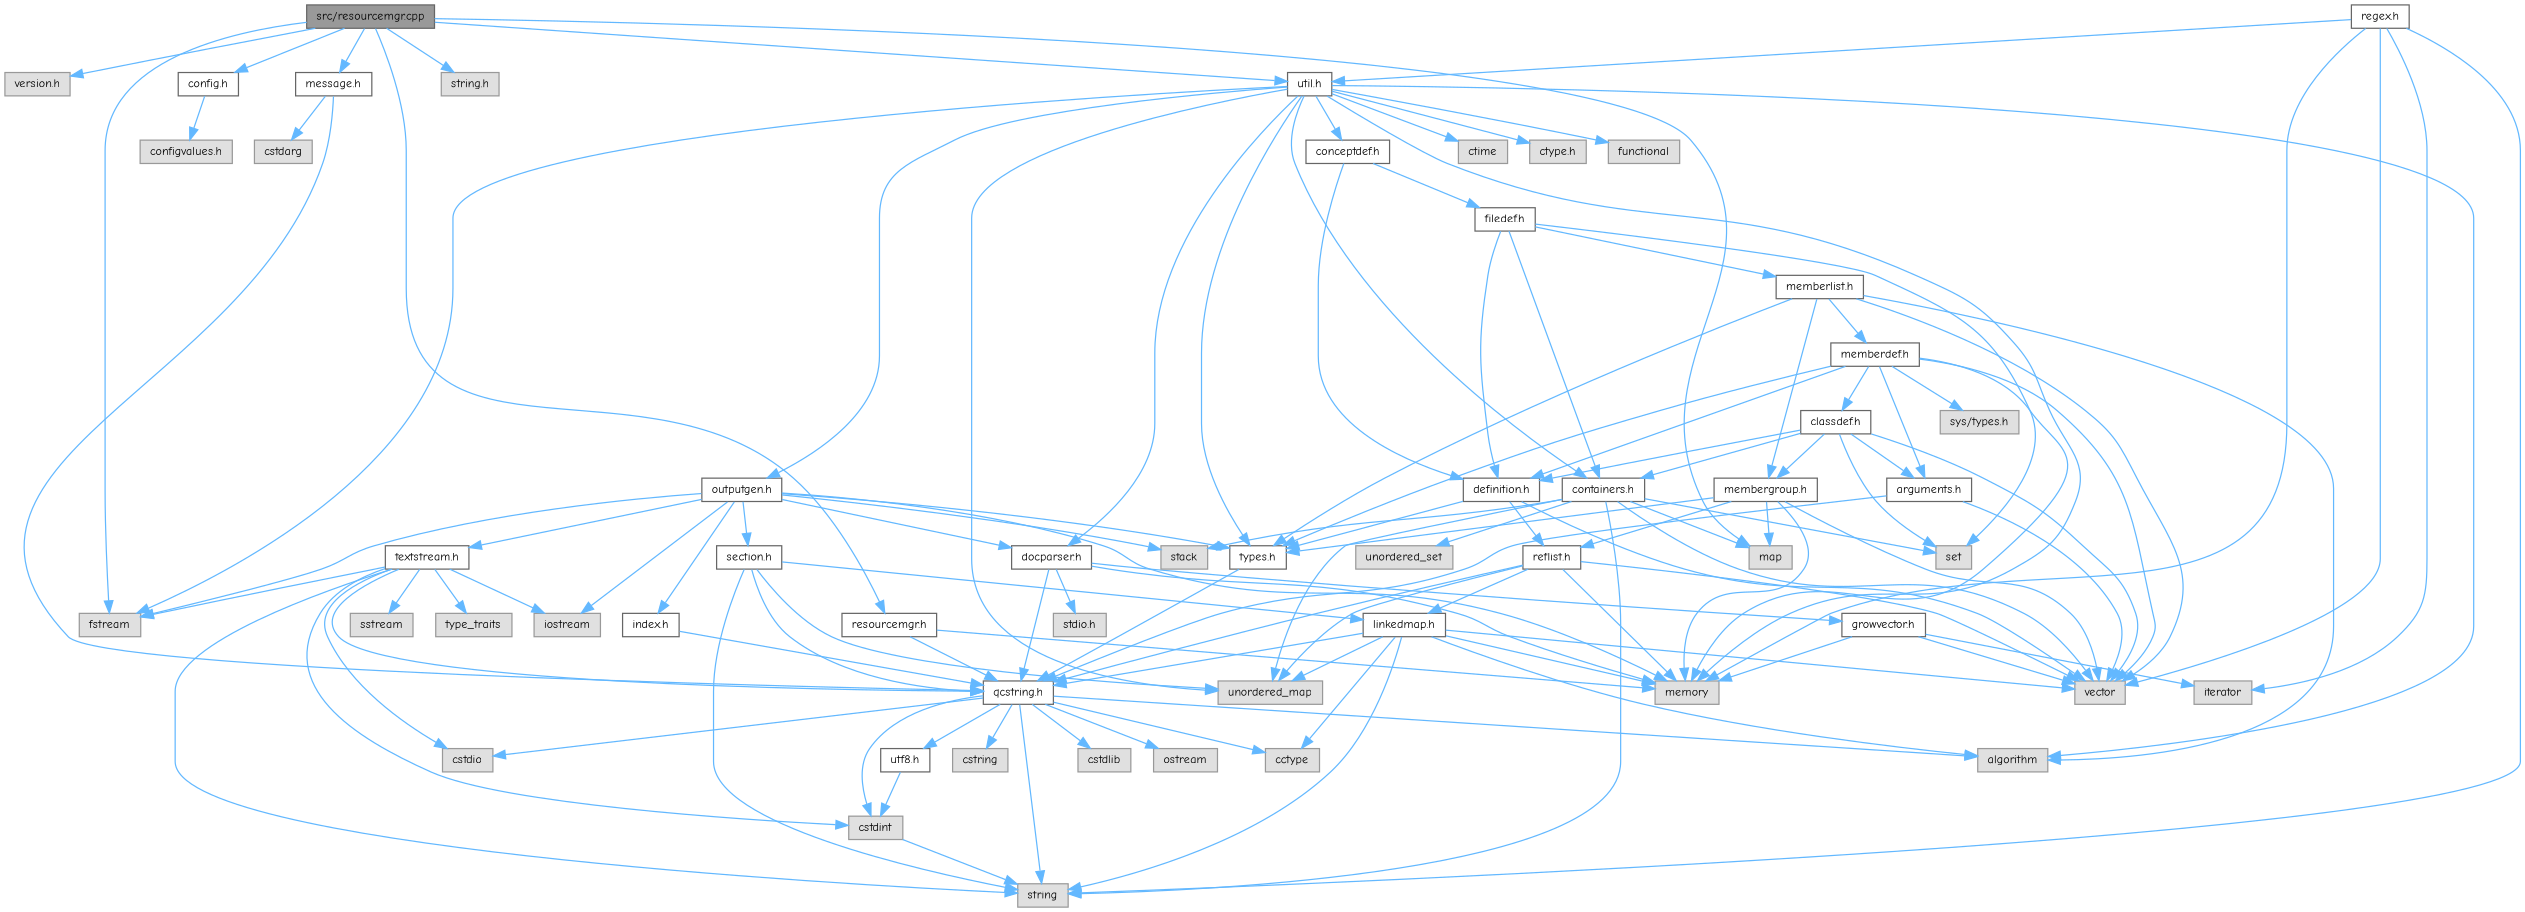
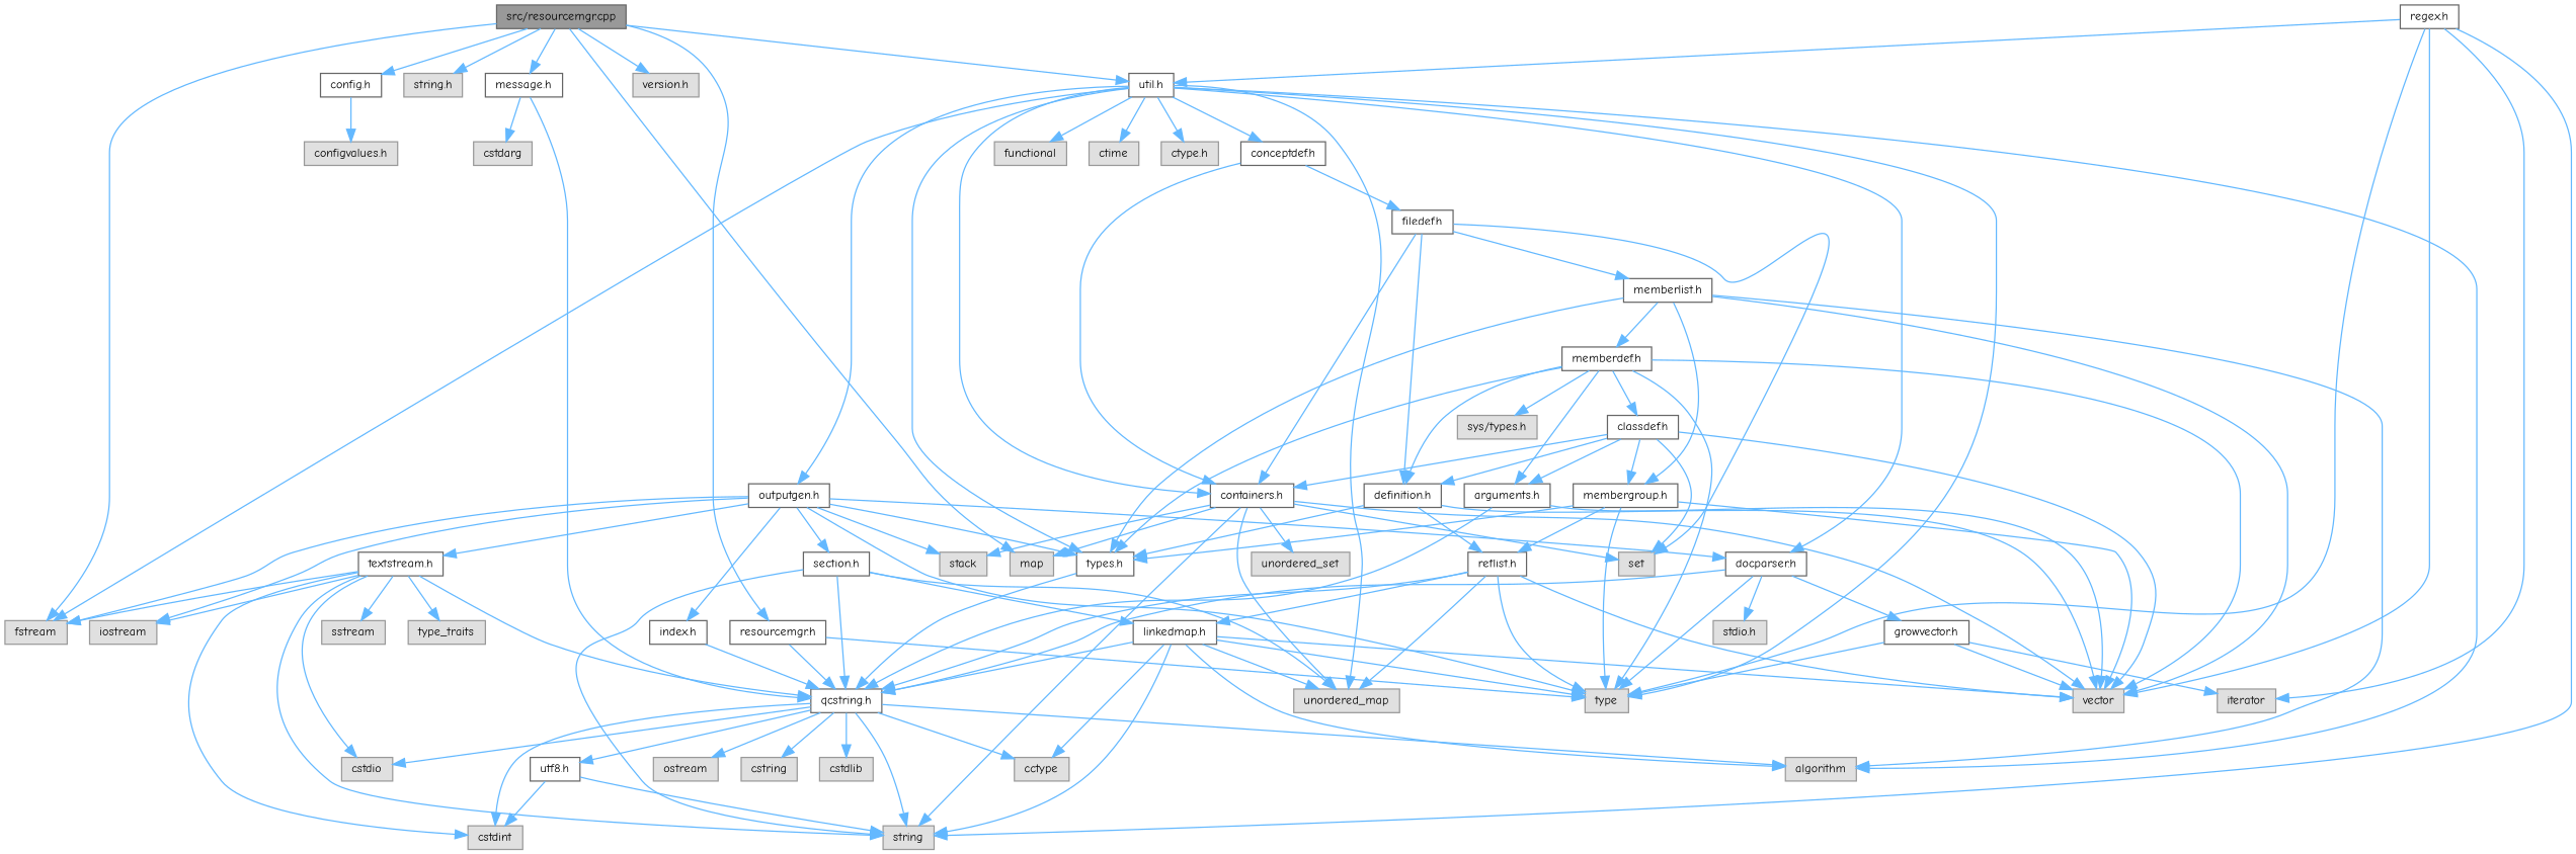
  digraph {
    fontname="Comic Neue"
    node [color=grey60 fillcolor="#E0E0E0" fontname="Comic Neue" fontsize=10 shape=box style=filled]
    edge [color=steelblue1 fontname="Comic Neue" fontsize=10 labelfontname=Helvetica labelfontsize=10 style=solid]
    n1 [color=gray40 fillcolor=grey60 fontcolor=black height=0.2 label="src/resourcemgr.cpp" width=0.4]
    n2 [height=0.2 label=map width=0.4]
    n3 [height=0.2 label="string.h" width=0.4]
    n4 [height=0.2 label=fstream width=0.4]
    n5 [color=grey40 fillcolor=white height=0.2 label="resourcemgr.h" width=0.4]
    n6 [color=grey40 fillcolor=white height=0.2 label="util.h" width=0.4]
    n7 [height=0.2 label="version.h" width=0.4]
    n8 [color=grey40 fillcolor=white height=0.2 label="message.h" width=0.4]
    n9 [color=grey40 fillcolor=white height=0.2 label="config.h" width=0.4]
-   n10 [height=0.2 label=memory width=0.4]
+   n10 [height=0.2 label=type width=0.4]
    n11 [color=grey40 fillcolor=white height=0.2 label="qcstring.h" width=0.4]
    n12 [height=0.2 label=algorithm width=0.4]
    n13 [height=0.2 label=unordered_map width=0.4]
    n14 [height=0.2 label=functional width=0.4]
    n15 [height=0.2 label=ctime width=0.4]
    n16 [height=0.2 label="ctype.h" width=0.4]
    n17 [color=grey40 fillcolor=white height=0.2 label="types.h" width=0.4]
    n18 [color=grey40 fillcolor=white height=0.2 label="docparser.h" width=0.4]
    n19 [color=grey40 fillcolor=white height=0.2 label="containers.h" width=0.4]
    n20 [color=grey40 fillcolor=white height=0.2 label="outputgen.h" width=0.4]
    n21 [color=grey40 fillcolor=white height=0.2 label="conceptdef.h" width=0.4]
    n22 [height=0.2 label=cstdarg width=0.4]
    n23 [height=0.2 label="configvalues.h" width=0.4]
    n24 [height=0.2 label=string width=0.4]
    n25 [height=0.2 label=cctype width=0.4]
    n26 [height=0.2 label=cstring width=0.4]
    n27 [height=0.2 label=cstdio width=0.4]
    n28 [height=0.2 label=cstdlib width=0.4]
    n29 [height=0.2 label=cstdint width=0.4]
    n30 [height=0.2 label=ostream width=0.4]
    n31 [color=grey40 fillcolor=white height=0.2 label="utf8.h" width=0.4]
    n32 [height=0.2 label="stdio.h" width=0.4]
    n33 [color=grey40 fillcolor=white height=0.2 label="growvector.h" width=0.4]
    n34 [height=0.2 label=vector width=0.4]
    n35 [height=0.2 label=set width=0.4]
    n36 [height=0.2 label=unordered_set width=0.4]
    n37 [height=0.2 label=stack width=0.4]
    n38 [height=0.2 label=iostream width=0.4]
    n39 [color=grey40 fillcolor=white height=0.2 label="index.h" width=0.4]
    n40 [color=grey40 fillcolor=white height=0.2 label="section.h" width=0.4]
    n41 [color=grey40 fillcolor=white height=0.2 label="textstream.h" width=0.4]
    n42 [color=grey40 fillcolor=white height=0.2 label="regex.h" width=0.4]
    n43 [height=0.2 label=iterator width=0.4]
    n44 [color=grey40 fillcolor=white height=0.2 label="definition.h" width=0.4]
    n45 [color=grey40 fillcolor=white height=0.2 label="filedef.h" width=0.4]
    n46 [color=grey40 fillcolor=white height=0.2 label="linkedmap.h" width=0.4]
    n47 [height=0.2 label=sstream width=0.4]
    n48 [height=0.2 label=type_traits width=0.4]
    n49 [color=grey40 fillcolor=white height=0.2 label="reflist.h" width=0.4]
    n50 [color=grey40 fillcolor=white height=0.2 label="memberlist.h" width=0.4]
    n51 [color=grey40 fillcolor=white height=0.2 label="memberdef.h" width=0.4]
    n52 [color=grey40 fillcolor=white height=0.2 label="membergroup.h" width=0.4]
    n53 [height=0.2 label="sys/types.h" width=0.4]
    n54 [color=grey40 fillcolor=white height=0.2 label="arguments.h" width=0.4]
    n55 [color=grey40 fillcolor=white height=0.2 label="classdef.h" width=0.4]
    n1 -> n2
    n1 -> n3
    n1 -> n4
    n1 -> n5
    n1 -> n6
    n1 -> n7
    n1 -> n8
    n1 -> n9
    n5 -> n10
    n5 -> n11
    n6 -> n4
    n6 -> n10
    n6 -> n12
    n6 -> n13
    n6 -> n14
    n6 -> n15
    n6 -> n16
    n6 -> n17
    n6 -> n18
    n6 -> n19
    n6 -> n20
    n6 -> n21
    n8 -> n11
    n8 -> n22
    n9 -> n23
    n11 -> n12
    n11 -> n24
    n11 -> n25
    n11 -> n26
    n11 -> n27
    n11 -> n28
    n11 -> n29
    n11 -> n30
    n11 -> n31
    n17 -> n11
    n18 -> n10
    n18 -> n11
    n18 -> n32
    n18 -> n33
    n19 -> n2
    n19 -> n13
    n19 -> n24
    n19 -> n34
    n19 -> n35
    n19 -> n36
    n19 -> n37
    n20 -> n4
    n20 -> n10
    n20 -> n17
    n20 -> n18
    n20 -> n37
    n20 -> n38
    n20 -> n39
    n20 -> n40
    n20 -> n41
-   n21 -> n44
+   n21 -> n19
    n21 -> n45
-   n29 -> n24
+   n31 -> n24
    n31 -> n29
    n33 -> n10
    n33 -> n34
    n33 -> n43
    n39 -> n11
    n40 -> n11
    n40 -> n13
    n40 -> n24
    n40 -> n46
    n41 -> n4
    n41 -> n11
    n41 -> n24
    n41 -> n27
    n41 -> n29
    n41 -> n38
    n41 -> n47
    n41 -> n48
    n42 -> n6
    n42 -> n10
    n42 -> n24
    n42 -> n34
    n42 -> n43
    n44 -> n17
    n44 -> n34
    n44 -> n49
    n45 -> n19
    n45 -> n35
    n45 -> n44
    n45 -> n50
    n46 -> n10
    n46 -> n11
    n46 -> n12
    n46 -> n13
    n46 -> n24
    n46 -> n25
    n46 -> n34
    n49 -> n10
    n49 -> n11
    n49 -> n13
    n49 -> n34
    n49 -> n46
    n50 -> n12
    n50 -> n17
    n50 -> n34
    n50 -> n51
    n50 -> n52
    n51 -> n10
    n51 -> n17
    n51 -> n34
    n51 -> n44
    n51 -> n53
    n51 -> n54
    n51 -> n55
-   n52 -> n2
    n52 -> n10
    n52 -> n17
    n52 -> n34
    n52 -> n49
    n54 -> n11
    n54 -> n34
    n55 -> n19
    n55 -> n34
    n55 -> n35
    n55 -> n44
    n55 -> n52
    n55 -> n54
  }
